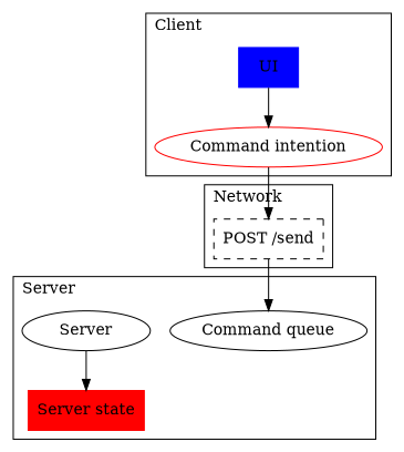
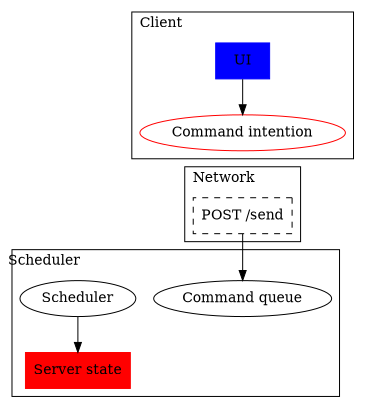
  strict digraph {
    fontname="DejaVu Serif"
    node [color=black fontname="DejaVu Serif"]
    edge [fontname="DejaVu Serif"]
    "Command queue"
-   Scheduler [label=Server]
+   Scheduler
    "Server state" [color=red shape=rect style=filled]
    "Command intention" [color=red]
    UI [color=blue shape=rect style=filled]
    n6 [label="POST /send" shape=polygon style=dashed]
    subgraph cluster_1 {
-     label=Server
+     label=Scheduler
      labeljust=l
      "Command queue"
      Scheduler
      "Server state"
    }
    subgraph cluster_2 {
      label=Client
      labeljust=l
      "Command intention"
      UI
    }
    subgraph cluster_3 {
      label=Network
      labeljust=l
      n6
    }
    Scheduler -> "Server state"
-   "Command intention" -> n6
    UI -> "Command intention"
    n6 -> "Command queue"
  }
